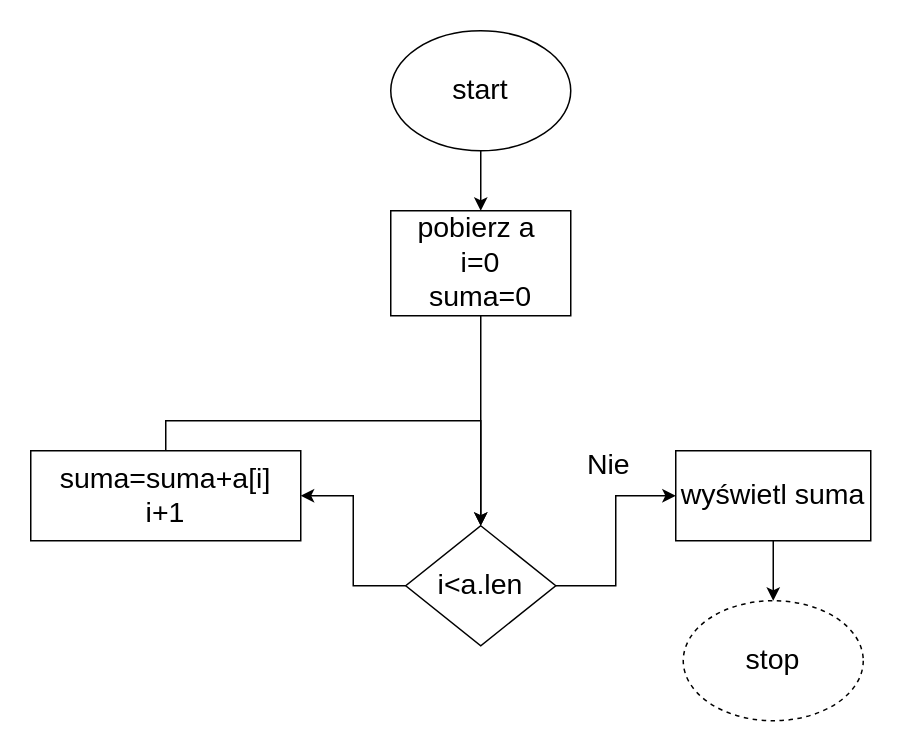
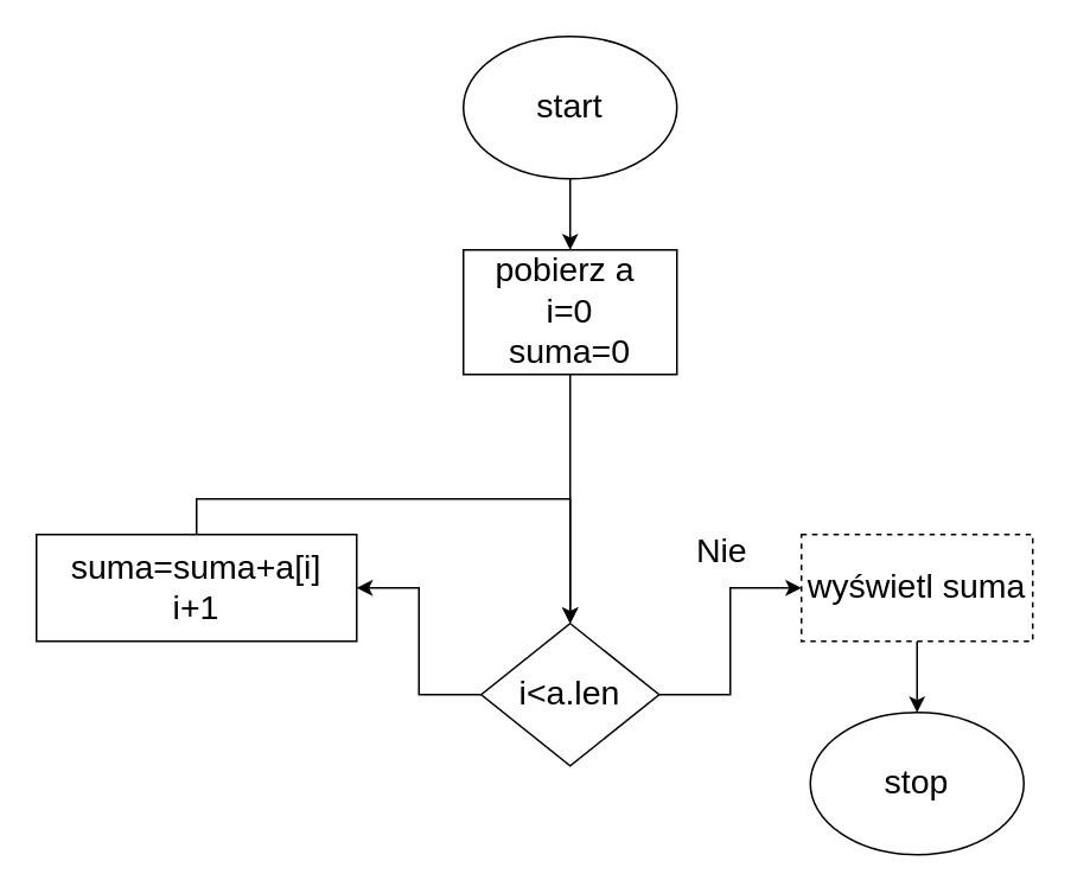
  <mxCell id="0" />
  <mxCell id="1" parent="0" />
  <mxCell id="2" value="" style="edgeStyle=orthogonalEdgeStyle;rounded=0;orthogonalLoop=1;jettySize=auto;html=1;fontSize=19;" edge="1" parent="1" source="3" target="6"><mxGeometry relative="1" as="geometry" /></mxCell>
  <mxCell id="3" value="start" style="ellipse;whiteSpace=wrap;html=1;fontSize=19;" vertex="1" parent="1"><mxGeometry x="260" y="20" width="120" height="80" as="geometry" /></mxCell>
- <mxCell id="4" value="stop" style="ellipse;whiteSpace=wrap;html=1;fontSize=19;dashed=1;" vertex="1" parent="1"><mxGeometry x="455" y="400" width="120" height="80" as="geometry" /></mxCell>
+ <mxCell id="4" value="stop" style="ellipse;whiteSpace=wrap;html=1;fontSize=19;" vertex="1" parent="1"><mxGeometry x="455" y="400" width="120" height="80" as="geometry" /></mxCell>
  <mxCell id="5" value="" style="edgeStyle=orthogonalEdgeStyle;rounded=0;orthogonalLoop=1;jettySize=auto;html=1;fontSize=19;" edge="1" parent="1" source="6" target="9"><mxGeometry relative="1" as="geometry" /></mxCell>
  <mxCell id="6" value="pobierz a&amp;nbsp;&lt;br&gt;i=0&lt;br&gt;suma=0" style="whiteSpace=wrap;html=1;fontSize=19;" vertex="1" parent="1"><mxGeometry x="260" y="140" width="120" height="70" as="geometry" /></mxCell>
  <mxCell id="7" value="" style="edgeStyle=orthogonalEdgeStyle;rounded=0;orthogonalLoop=1;jettySize=auto;html=1;fontSize=19;" edge="1" parent="1" source="9" target="11"><mxGeometry relative="1" as="geometry" /></mxCell>
  <mxCell id="8" value="" style="edgeStyle=orthogonalEdgeStyle;rounded=0;orthogonalLoop=1;jettySize=auto;html=1;fontSize=19;" edge="1" parent="1" source="9" target="13"><mxGeometry relative="1" as="geometry" /></mxCell>
  <mxCell id="9" value="i&amp;lt;a.len" style="rhombus;whiteSpace=wrap;html=1;fontSize=19;" vertex="1" parent="1"><mxGeometry x="270" y="350" width="100" height="80" as="geometry" /></mxCell>
  <mxCell id="10" style="edgeStyle=orthogonalEdgeStyle;rounded=0;orthogonalLoop=1;jettySize=auto;html=1;exitX=0.5;exitY=0;exitDx=0;exitDy=0;fontSize=19;entryX=0.5;entryY=0;entryDx=0;entryDy=0;" edge="1" parent="1" source="11" target="9"><mxGeometry relative="1" as="geometry"><mxPoint x="290" y="240" as="targetPoint" /></mxGeometry></mxCell>
  <mxCell id="11" value="suma=suma+a[i]&lt;br&gt;i+1" style="rounded=0;whiteSpace=wrap;html=1;fontSize=19;" vertex="1" parent="1"><mxGeometry x="20" y="300" width="180" height="60" as="geometry" /></mxCell>
  <mxCell id="12" value="" style="edgeStyle=orthogonalEdgeStyle;rounded=0;orthogonalLoop=1;jettySize=auto;html=1;fontSize=19;" edge="1" parent="1" source="13" target="4"><mxGeometry relative="1" as="geometry" /></mxCell>
- <mxCell id="13" value="wyświetl suma" style="rounded=0;whiteSpace=wrap;html=1;fontSize=19;" vertex="1" parent="1"><mxGeometry x="450" y="300" width="130" height="60" as="geometry" /></mxCell>
+ <mxCell id="13" value="wyświetl suma" style="rounded=0;whiteSpace=wrap;html=1;fontSize=19;dashed=1;" vertex="1" parent="1"><mxGeometry x="450" y="300" width="130" height="60" as="geometry" /></mxCell>
  <mxCell id="14" value="Nie" style="text;html=1;align=center;verticalAlign=middle;resizable=0;points=[];autosize=1;strokeColor=none;fillColor=none;fontSize=19;" vertex="1" parent="1"><mxGeometry x="380" y="290" width="50" height="40" as="geometry" /></mxCell>
